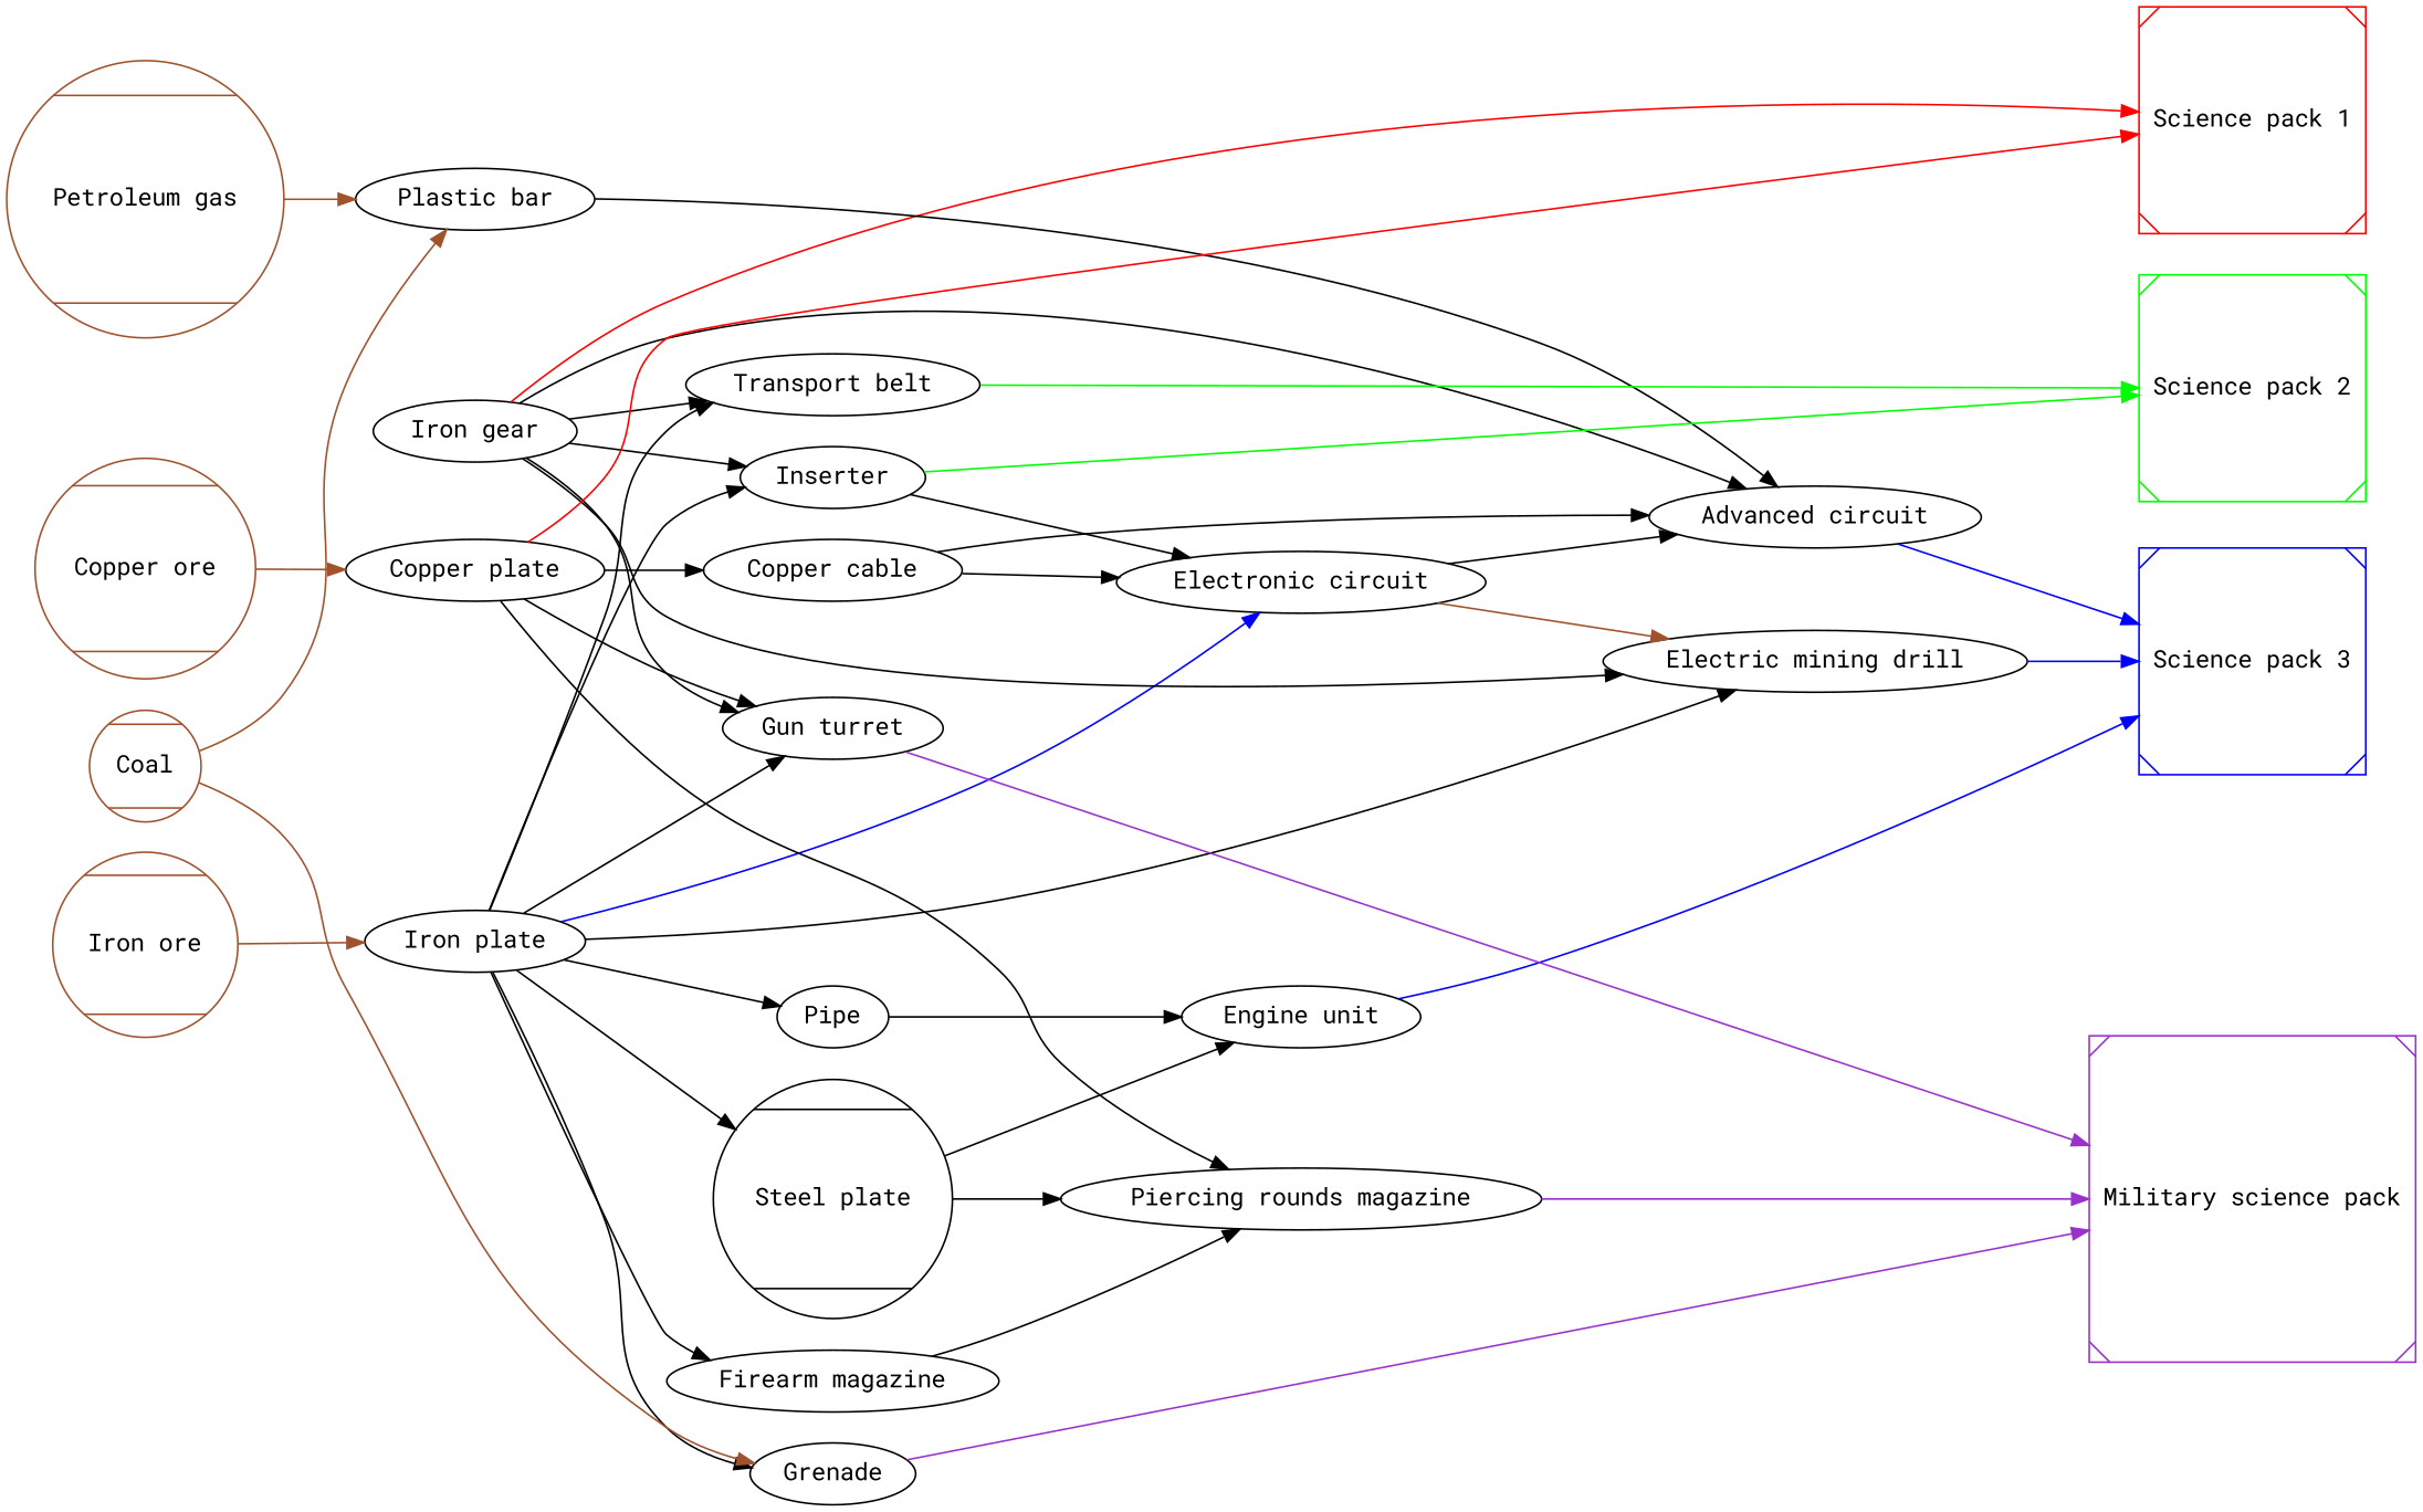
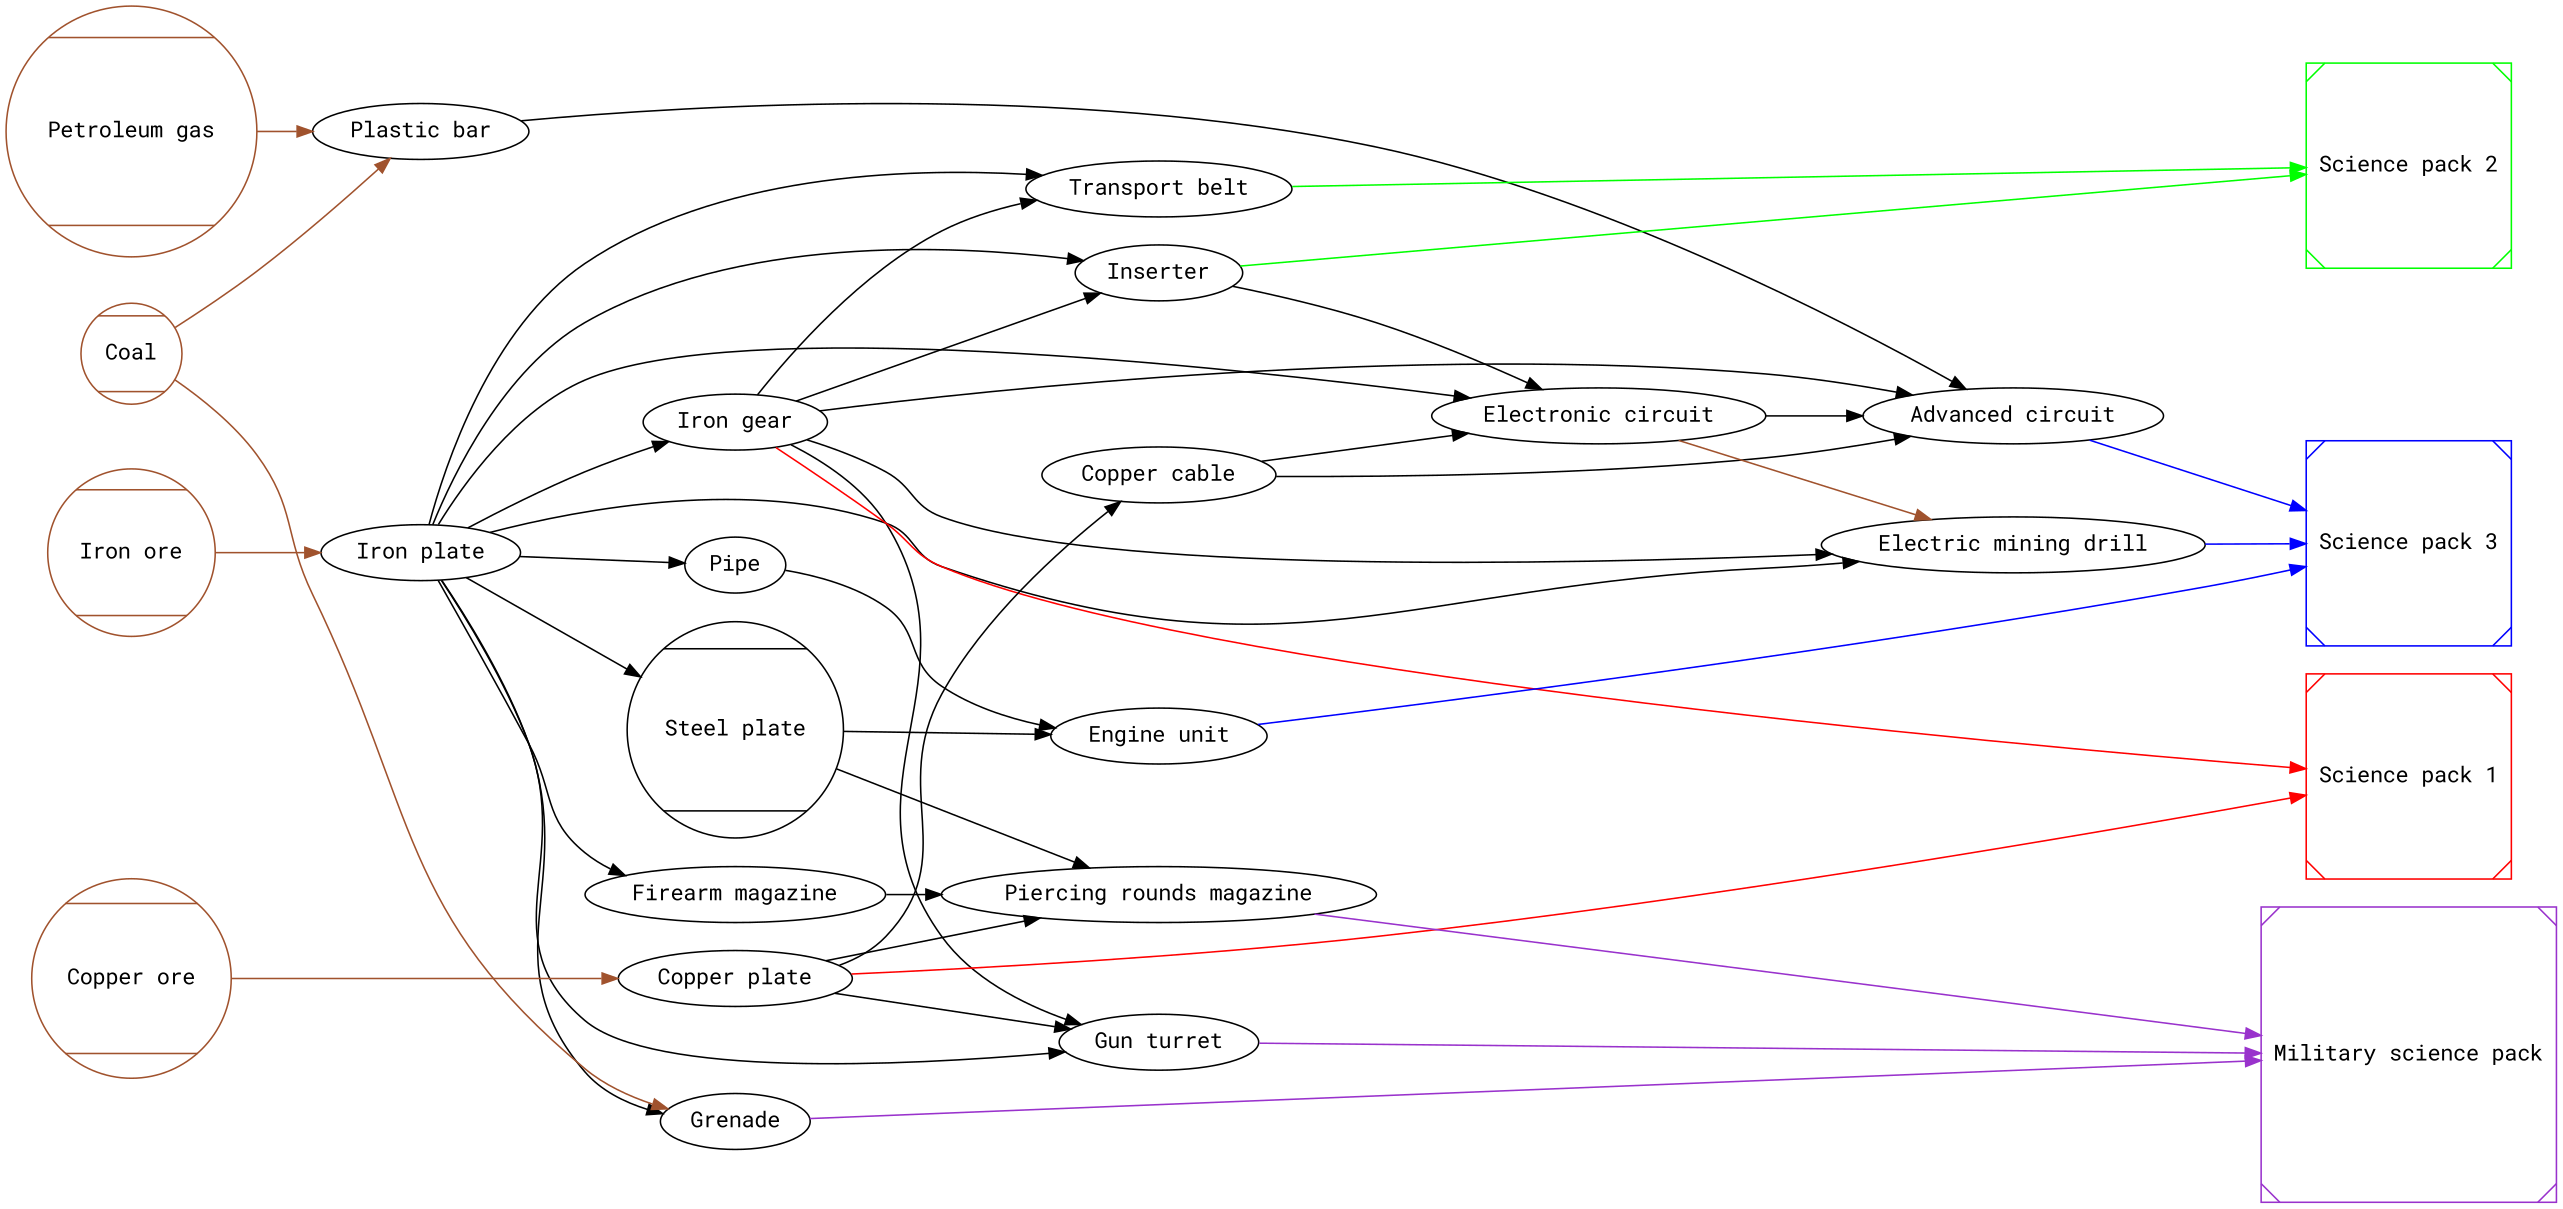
  digraph {
    fontname="Roboto Mono"
    rankdir=LR
    node [fontname="Roboto Mono"]
    edge [fontname="Roboto Mono"]
    "Iron plate"
    "Iron gear"
    "Copper cable"
    "Electronic circuit"
    Pipe
    "Steel plate" [shape=Mcircle]
    Coal [color="#a0522d" shape=Mcircle]
    "Petroleum gas" [color="#a0522d" shape=Mcircle]
    "Plastic bar"
    "Copper plate"
    "Firearm magazine"
    "Transport belt"
    Inserter
    "Engine unit"
    "Electric mining drill"
    "Advanced circuit"
    Grenade
    "Piercing rounds magazine"
    "Gun turret"
    "Science pack 1" [color="#ff0000" shape=Msquare]
    "Science pack 2" [color="#00ff00" shape=Msquare]
    "Science pack 3" [color="#0000ff" shape=Msquare]
    "Military science pack" [color="#9932CC" shape=Msquare]
    "Iron ore" [color="#a0522d" shape=Mcircle]
    "Copper ore" [color="#a0522d" shape=Mcircle]
    subgraph sub_1 {
      "Iron plate"
      "Iron gear"
    }
    subgraph sub_2 {
      "Iron plate"
      "Copper cable"
    }
    subgraph sub_3 {
      "Iron plate"
      "Iron gear"
      "Electronic circuit"
    }
    subgraph sub_4 {
      "Iron gear"
      Pipe
      "Steel plate"
    }
    subgraph sub_5 {
      "Iron plate"
      "Iron gear"
      "Electronic circuit"
    }
    subgraph sub_6 {
      Coal
      "Petroleum gas"
    }
    subgraph sub_7 {
      "Copper cable"
      "Electronic circuit"
      "Plastic bar"
    }
    subgraph sub_8 {
      Coal
    }
    subgraph sub_9 {
      "Iron plate"
    }
    subgraph sub_10 {
      "Steel plate"
      "Copper plate"
      "Firearm magazine"
    }
    subgraph sub_11 {
      "Iron plate"
      "Iron gear"
      "Copper plate"
    }
    subgraph sub_12 {
      "Iron gear"
      "Copper plate"
    }
    subgraph sub_13 {
      "Transport belt"
      Inserter
    }
    subgraph sub_14 {
      "Engine unit"
      "Electric mining drill"
      "Advanced circuit"
    }
    subgraph sub_15 {
      Grenade
      "Piercing rounds magazine"
      "Gun turret"
    }
    subgraph sub_16 {
      rank=max
      "Science pack 1"
      "Science pack 2"
      "Science pack 3"
      "Military science pack"
    }
    subgraph sub_17 {
      rank=min
      Coal
      "Petroleum gas"
      "Iron ore"
      "Copper ore"
    }
-   "Iron plate" -> "Electronic circuit" [color="#0000ff"]
+   "Iron plate" -> "Iron gear"
+   "Iron plate" -> "Electronic circuit"
    "Iron plate" -> Pipe
    "Iron plate" -> "Steel plate"
    "Iron plate" -> "Firearm magazine"
    "Iron plate" -> "Transport belt"
    "Iron plate" -> Inserter
    "Iron plate" -> "Electric mining drill"
    "Iron plate" -> Grenade
    "Iron plate" -> "Gun turret"
    "Iron gear" -> "Transport belt"
    "Iron gear" -> Inserter
    "Iron gear" -> "Electric mining drill"
    "Iron gear" -> "Advanced circuit"
    "Iron gear" -> "Gun turret"
    "Iron gear" -> "Science pack 1" [color="#ff0000"]
    "Copper cable" -> "Electronic circuit"
    "Copper cable" -> "Advanced circuit"
    "Electronic circuit" -> "Electric mining drill" [color="#a0522d"]
    "Electronic circuit" -> "Advanced circuit"
    Pipe -> "Engine unit"
    "Steel plate" -> "Engine unit"
    "Steel plate" -> "Piercing rounds magazine"
    Coal -> "Plastic bar" [color="#a0522d"]
    Coal -> Grenade [color="#a0522d"]
    "Petroleum gas" -> "Plastic bar" [color="#a0522d"]
    "Plastic bar" -> "Advanced circuit"
    "Copper plate" -> "Copper cable"
    "Copper plate" -> "Piercing rounds magazine"
    "Copper plate" -> "Gun turret"
    "Copper plate" -> "Science pack 1" [color="#ff0000"]
    "Firearm magazine" -> "Piercing rounds magazine"
    "Transport belt" -> "Science pack 2" [color="#00ff00"]
    Inserter -> "Electronic circuit"
    Inserter -> "Science pack 2" [color="#00ff00"]
    "Engine unit" -> "Science pack 3" [color="#0000ff"]
    "Electric mining drill" -> "Science pack 3" [color="#0000ff"]
    "Advanced circuit" -> "Science pack 3" [color="#0000ff"]
    Grenade -> "Military science pack" [color="#9932CC"]
    "Piercing rounds magazine" -> "Military science pack" [color="#9932CC"]
    "Gun turret" -> "Military science pack" [color="#9932CC"]
    "Iron ore" -> "Iron plate" [color="#a0522d"]
    "Copper ore" -> "Copper plate" [color="#a0522d"]
  }
